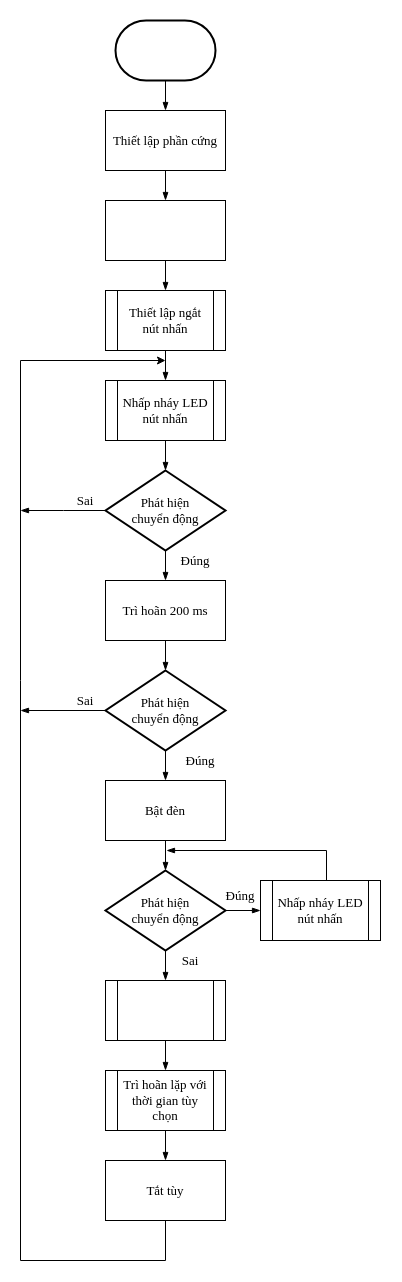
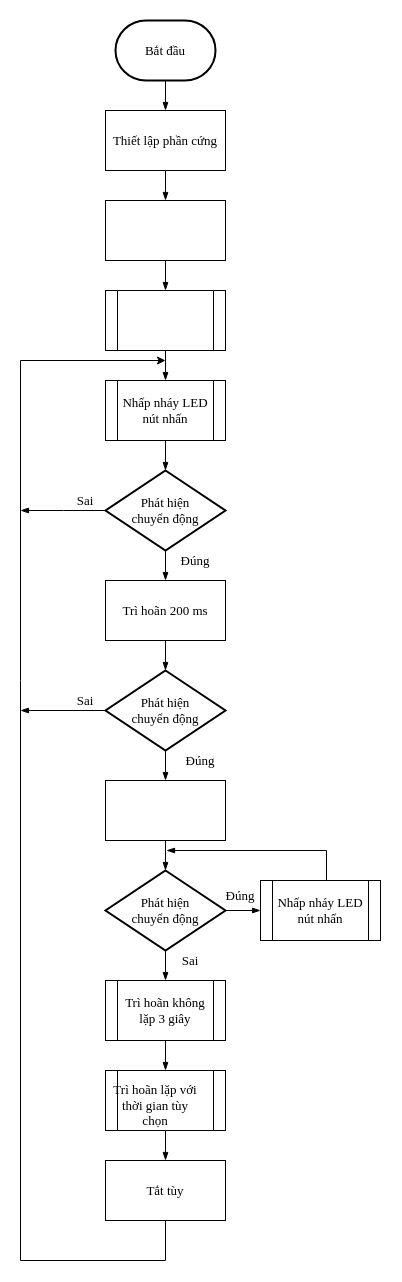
  <mxCell id="0" />
  <mxCell id="1" parent="0" />
  <mxCell id="2" style="edgeStyle=orthogonalEdgeStyle;rounded=0;orthogonalLoop=1;jettySize=auto;html=1;exitX=0.5;exitY=1;exitDx=0;exitDy=0;exitPerimeter=0;entryX=0.5;entryY=0;entryDx=0;entryDy=0;endArrow=blockThin;endFill=1;fontFamily=Times New Roman;fontSize=13;" parent="1" source="3" target="6" edge="1"><mxGeometry relative="1" as="geometry" /></mxCell>
  <mxCell id="3" value="" style="strokeWidth=2;html=1;shape=mxgraph.flowchart.terminator;whiteSpace=wrap;fontFamily=Times New Roman;fontSize=13;" parent="1" vertex="1"><mxGeometry x="115" width="100" height="60" as="geometry" y="20" /></mxCell>
+ <mxCell id="4" value="Bắt đầu" style="text;html=1;strokeColor=none;fillColor=none;align=center;verticalAlign=middle;whiteSpace=wrap;rounded=0;fontFamily=Times New Roman;fontSize=13;" parent="1" vertex="1"><mxGeometry x="130" y="30" width="70" height="40" as="geometry" /></mxCell>
  <mxCell id="5" style="edgeStyle=orthogonalEdgeStyle;rounded=0;orthogonalLoop=1;jettySize=auto;html=1;exitX=0.5;exitY=1;exitDx=0;exitDy=0;entryX=0.5;entryY=0;entryDx=0;entryDy=0;endArrow=blockThin;endFill=1;fontFamily=Times New Roman;fontSize=13;" parent="1" source="6" target="8" edge="1"><mxGeometry relative="1" as="geometry" /></mxCell>
  <mxCell id="6" value="" style="rounded=0;whiteSpace=wrap;html=1;fontFamily=Times New Roman;fontSize=13;" parent="1" vertex="1"><mxGeometry x="105" y="110" width="120" height="60" as="geometry" /></mxCell>
  <mxCell id="7" style="edgeStyle=orthogonalEdgeStyle;rounded=0;orthogonalLoop=1;jettySize=auto;html=1;exitX=0.5;exitY=1;exitDx=0;exitDy=0;entryX=0.5;entryY=0;entryDx=0;entryDy=0;endArrow=blockThin;endFill=1;fontFamily=Times New Roman;fontSize=13;" parent="1" source="8" target="11" edge="1"><mxGeometry relative="1" as="geometry" /></mxCell>
  <mxCell id="8" value="" style="rounded=0;whiteSpace=wrap;html=1;fontFamily=Times New Roman;fontSize=13;" parent="1" vertex="1"><mxGeometry x="105" y="200" width="120" height="60" as="geometry" /></mxCell>
  <mxCell id="9" value="Thiết lập phần cứng" style="text;html=1;strokeColor=none;fillColor=none;align=center;verticalAlign=middle;whiteSpace=wrap;rounded=0;fontFamily=Times New Roman;fontSize=13;" parent="1" vertex="1"><mxGeometry x="110" y="120" width="110" height="40" as="geometry" /></mxCell>
  <mxCell id="10" style="edgeStyle=orthogonalEdgeStyle;rounded=0;orthogonalLoop=1;jettySize=auto;html=1;exitX=0.5;exitY=1;exitDx=0;exitDy=0;entryX=0.5;entryY=0;entryDx=0;entryDy=0;endArrow=blockThin;endFill=1;fontFamily=Times New Roman;fontSize=13;" parent="1" source="11" target="14" edge="1"><mxGeometry relative="1" as="geometry" /></mxCell>
  <mxCell id="11" value="" style="shape=process;whiteSpace=wrap;html=1;backgroundOutline=1;fontFamily=Times New Roman;fontSize=13;" parent="1" vertex="1"><mxGeometry x="105" y="290" width="120" height="60" as="geometry" /></mxCell>
- <mxCell id="12" value="Thiết lập ngắt nút nhấn" style="text;html=1;strokeColor=none;fillColor=none;align=center;verticalAlign=middle;whiteSpace=wrap;rounded=0;fontFamily=Times New Roman;fontSize=13;" parent="1" vertex="1"><mxGeometry x="120" y="300" width="90" height="40" as="geometry" /></mxCell>
  <mxCell id="13" style="edgeStyle=orthogonalEdgeStyle;rounded=0;orthogonalLoop=1;jettySize=auto;html=1;exitX=0.5;exitY=1;exitDx=0;exitDy=0;entryX=0.5;entryY=0;entryDx=0;entryDy=0;entryPerimeter=0;endArrow=blockThin;endFill=1;fontFamily=Times New Roman;fontSize=13;" parent="1" source="14" target="18" edge="1"><mxGeometry relative="1" as="geometry" /></mxCell>
  <mxCell id="14" value="" style="shape=process;whiteSpace=wrap;html=1;backgroundOutline=1;fontFamily=Times New Roman;fontSize=13;" parent="1" vertex="1"><mxGeometry x="105" y="380" width="120" height="60" as="geometry" /></mxCell>
  <mxCell id="15" value="Nhấp nháy LED nút nhấn" style="text;html=1;strokeColor=none;fillColor=none;align=center;verticalAlign=middle;whiteSpace=wrap;rounded=0;fontFamily=Times New Roman;fontSize=13;" parent="1" vertex="1"><mxGeometry x="120" y="390" width="90" height="40" as="geometry" /></mxCell>
  <mxCell id="16" style="edgeStyle=orthogonalEdgeStyle;rounded=0;orthogonalLoop=1;jettySize=auto;html=1;exitX=0.5;exitY=1;exitDx=0;exitDy=0;exitPerimeter=0;entryX=0.5;entryY=0;entryDx=0;entryDy=0;endArrow=blockThin;endFill=1;fontFamily=Times New Roman;fontSize=13;" parent="1" source="18" target="21" edge="1"><mxGeometry relative="1" as="geometry" /></mxCell>
  <mxCell id="17" style="edgeStyle=orthogonalEdgeStyle;rounded=0;orthogonalLoop=1;jettySize=auto;html=1;exitX=0;exitY=0.5;exitDx=0;exitDy=0;exitPerimeter=0;endArrow=blockThin;endFill=1;fontFamily=Times New Roman;fontSize=13;" parent="1" source="18" edge="1"><mxGeometry relative="1" as="geometry"><mxPoint x="20" y="510" as="targetPoint" /></mxGeometry></mxCell>
  <mxCell id="18" value="" style="strokeWidth=2;html=1;shape=mxgraph.flowchart.decision;whiteSpace=wrap;fontFamily=Times New Roman;fontSize=13;" parent="1" vertex="1"><mxGeometry x="105" y="470" width="120" height="80" as="geometry" /></mxCell>
  <mxCell id="19" value="Phát hiện chuyển động" style="text;html=1;strokeColor=none;fillColor=none;align=center;verticalAlign=middle;whiteSpace=wrap;rounded=0;fontFamily=Times New Roman;fontSize=13;" parent="1" vertex="1"><mxGeometry x="125" y="495" width="80" height="30" as="geometry" /></mxCell>
  <mxCell id="20" style="edgeStyle=orthogonalEdgeStyle;rounded=0;orthogonalLoop=1;jettySize=auto;html=1;exitX=0.5;exitY=1;exitDx=0;exitDy=0;entryX=0.5;entryY=0;entryDx=0;entryDy=0;entryPerimeter=0;endArrow=blockThin;endFill=1;fontFamily=Times New Roman;fontSize=13;" parent="1" source="21" target="24" edge="1"><mxGeometry relative="1" as="geometry" /></mxCell>
  <mxCell id="21" value="" style="rounded=0;whiteSpace=wrap;html=1;fontFamily=Times New Roman;fontSize=13;" parent="1" vertex="1"><mxGeometry x="105" y="580" width="120" height="60" as="geometry" /></mxCell>
  <mxCell id="22" value="Trì hoãn 200 ms" style="text;html=1;strokeColor=none;fillColor=none;align=center;verticalAlign=middle;whiteSpace=wrap;rounded=0;fontFamily=Times New Roman;fontSize=13;" parent="1" vertex="1"><mxGeometry x="110" y="590" width="110" height="40" as="geometry" /></mxCell>
  <mxCell id="23" style="edgeStyle=orthogonalEdgeStyle;rounded=0;orthogonalLoop=1;jettySize=auto;html=1;exitX=0.5;exitY=1;exitDx=0;exitDy=0;exitPerimeter=0;entryX=0.5;entryY=0;entryDx=0;entryDy=0;endArrow=blockThin;endFill=1;fontFamily=Times New Roman;fontSize=13;" parent="1" source="24" target="27" edge="1"><mxGeometry relative="1" as="geometry" /></mxCell>
  <mxCell id="24" value="" style="strokeWidth=2;html=1;shape=mxgraph.flowchart.decision;whiteSpace=wrap;fontFamily=Times New Roman;fontSize=13;" parent="1" vertex="1"><mxGeometry x="105" y="670" width="120" height="80" as="geometry" /></mxCell>
  <mxCell id="25" value="Phát hiện chuyển động" style="text;html=1;strokeColor=none;fillColor=none;align=center;verticalAlign=middle;whiteSpace=wrap;rounded=0;fontFamily=Times New Roman;fontSize=13;" parent="1" vertex="1"><mxGeometry x="125" y="695" width="80" height="30" as="geometry" /></mxCell>
  <mxCell id="26" style="edgeStyle=orthogonalEdgeStyle;rounded=0;orthogonalLoop=1;jettySize=auto;html=1;exitX=0.5;exitY=1;exitDx=0;exitDy=0;entryX=0.5;entryY=0;entryDx=0;entryDy=0;entryPerimeter=0;endArrow=blockThin;endFill=1;fontFamily=Times New Roman;fontSize=13;" parent="1" source="27" target="31" edge="1"><mxGeometry relative="1" as="geometry" /></mxCell>
  <mxCell id="27" value="" style="rounded=0;whiteSpace=wrap;html=1;fontFamily=Times New Roman;fontSize=13;" parent="1" vertex="1"><mxGeometry x="105" y="780" width="120" height="60" as="geometry" /></mxCell>
- <mxCell id="28" value="Bật đèn" style="text;html=1;strokeColor=none;fillColor=none;align=center;verticalAlign=middle;whiteSpace=wrap;rounded=0;fontFamily=Times New Roman;fontSize=13;" parent="1" vertex="1"><mxGeometry x="110" y="790" width="110" height="40" as="geometry" /></mxCell>
  <mxCell id="29" style="edgeStyle=orthogonalEdgeStyle;rounded=0;orthogonalLoop=1;jettySize=auto;html=1;exitX=1;exitY=0.5;exitDx=0;exitDy=0;exitPerimeter=0;entryX=0;entryY=0.5;entryDx=0;entryDy=0;endArrow=blockThin;endFill=1;fontFamily=Times New Roman;fontSize=13;" parent="1" source="31" target="34" edge="1"><mxGeometry relative="1" as="geometry" /></mxCell>
  <mxCell id="30" style="edgeStyle=orthogonalEdgeStyle;rounded=0;orthogonalLoop=1;jettySize=auto;html=1;exitX=0.5;exitY=1;exitDx=0;exitDy=0;exitPerimeter=0;entryX=0.5;entryY=0;entryDx=0;entryDy=0;endArrow=blockThin;endFill=1;fontFamily=Times New Roman;fontSize=13;" parent="1" source="31" target="37" edge="1"><mxGeometry relative="1" as="geometry" /></mxCell>
  <mxCell id="31" value="" style="strokeWidth=2;html=1;shape=mxgraph.flowchart.decision;whiteSpace=wrap;fontFamily=Times New Roman;fontSize=13;" parent="1" vertex="1"><mxGeometry x="105" y="870" width="120" height="80" as="geometry" /></mxCell>
  <mxCell id="32" value="Phát hiện chuyển động" style="text;html=1;strokeColor=none;fillColor=none;align=center;verticalAlign=middle;whiteSpace=wrap;rounded=0;fontFamily=Times New Roman;fontSize=13;" parent="1" vertex="1"><mxGeometry x="125" y="895" width="80" height="30" as="geometry" /></mxCell>
  <mxCell id="33" style="edgeStyle=orthogonalEdgeStyle;rounded=0;orthogonalLoop=1;jettySize=auto;html=1;exitX=0.5;exitY=0;exitDx=0;exitDy=0;endArrow=blockThin;endFill=1;fontFamily=Times New Roman;fontSize=13;" parent="1" edge="1"><mxGeometry relative="1" as="geometry"><mxPoint x="166" y="850" as="targetPoint" /><mxPoint x="326" y="880" as="sourcePoint" /><Array as="points"><mxPoint x="326" y="850" /></Array></mxGeometry></mxCell>
  <mxCell id="34" value="" style="shape=process;whiteSpace=wrap;html=1;backgroundOutline=1;fontFamily=Times New Roman;fontSize=13;" parent="1" vertex="1"><mxGeometry x="260" y="880" width="120" height="60" as="geometry" /></mxCell>
  <mxCell id="35" value="Nhấp nháy LED nút nhấn" style="text;html=1;strokeColor=none;fillColor=none;align=center;verticalAlign=middle;whiteSpace=wrap;rounded=0;fontFamily=Times New Roman;fontSize=13;" parent="1" vertex="1"><mxGeometry x="275" y="890" width="90" height="40" as="geometry" /></mxCell>
  <mxCell id="36" style="edgeStyle=orthogonalEdgeStyle;rounded=0;orthogonalLoop=1;jettySize=auto;html=1;exitX=0.5;exitY=1;exitDx=0;exitDy=0;entryX=0.5;entryY=0;entryDx=0;entryDy=0;endArrow=blockThin;endFill=1;fontFamily=Times New Roman;fontSize=13;" parent="1" source="37" target="40" edge="1"><mxGeometry relative="1" as="geometry" /></mxCell>
  <mxCell id="37" value="" style="shape=process;whiteSpace=wrap;html=1;backgroundOutline=1;fontFamily=Times New Roman;fontSize=13;" parent="1" vertex="1"><mxGeometry x="105" y="980" width="120" height="60" as="geometry" /></mxCell>
+ <mxCell id="38" value="Trì hoãn không lặp 3 giây" style="text;html=1;strokeColor=none;fillColor=none;align=center;verticalAlign=middle;whiteSpace=wrap;rounded=0;fontFamily=Times New Roman;fontSize=13;" parent="1" vertex="1"><mxGeometry x="120" y="990" width="90" height="40" as="geometry" /></mxCell>
  <mxCell id="39" style="edgeStyle=orthogonalEdgeStyle;rounded=0;orthogonalLoop=1;jettySize=auto;html=1;exitX=0.5;exitY=1;exitDx=0;exitDy=0;entryX=0.5;entryY=0;entryDx=0;entryDy=0;endArrow=blockThin;endFill=1;fontFamily=Times New Roman;fontSize=13;" parent="1" source="40" target="42" edge="1"><mxGeometry relative="1" as="geometry" /></mxCell>
  <mxCell id="40" value="" style="shape=process;whiteSpace=wrap;html=1;backgroundOutline=1;fontFamily=Times New Roman;fontSize=13;" parent="1" vertex="1"><mxGeometry x="105" y="1070" width="120" height="60" as="geometry" /></mxCell>
- <mxCell id="41" value="Trì hoãn lặp với thời gian tùy chọn" style="text;html=1;strokeColor=none;fillColor=none;align=center;verticalAlign=middle;whiteSpace=wrap;rounded=0;fontFamily=Times New Roman;fontSize=13;" parent="1" vertex="1"><mxGeometry x="120" y="1080" width="90" height="40" as="geometry" /></mxCell>
+ <mxCell id="41" value="Trì hoãn lặp với thời gian tùy chọn" style="text;html=1;strokeColor=none;fillColor=none;align=center;verticalAlign=middle;whiteSpace=wrap;rounded=0;fontFamily=Times New Roman;fontSize=13;" parent="1" vertex="1"><mxGeometry x="110" y="1085" width="90" height="40" as="geometry" /></mxCell>
  <mxCell id="42" value="" style="rounded=0;whiteSpace=wrap;html=1;fontFamily=Times New Roman;fontSize=13;" parent="1" vertex="1"><mxGeometry x="105" y="1160" width="120" height="60" as="geometry" /></mxCell>
  <mxCell id="43" value="Tắt tùy" style="text;html=1;strokeColor=none;fillColor=none;align=center;verticalAlign=middle;whiteSpace=wrap;rounded=0;fontFamily=Times New Roman;fontSize=13;" parent="1" vertex="1"><mxGeometry x="110" y="1170" width="110" height="40" as="geometry" /></mxCell>
  <mxCell id="44" value="" style="endArrow=classic;html=1;rounded=0;strokeColor=none;fontFamily=Times New Roman;fontSize=13;" parent="1" edge="1"><mxGeometry width="50" height="50" relative="1" as="geometry"><mxPoint x="30" y="440" as="sourcePoint" /><mxPoint x="80" y="390" as="targetPoint" /><Array as="points"><mxPoint x="30" y="360" /></Array></mxGeometry></mxCell>
  <mxCell id="45" value="" style="endArrow=classic;html=1;exitX=0.5;exitY=1;exitDx=0;exitDy=0;rounded=0;strokeColor=#000000;fontFamily=Times New Roman;fontSize=13;" parent="1" source="42" edge="1"><mxGeometry width="50" height="50" relative="1" as="geometry"><mxPoint x="10" y="1250" as="sourcePoint" /><mxPoint x="165" y="360" as="targetPoint" /><Array as="points"><mxPoint x="165" y="1260" /><mxPoint x="20" y="1260" /><mxPoint x="20" y="680" /><mxPoint x="20" y="360" /></Array></mxGeometry></mxCell>
  <mxCell id="46" value="Đúng" style="text;html=1;strokeColor=none;fillColor=none;align=center;verticalAlign=middle;whiteSpace=wrap;rounded=0;fontFamily=Times New Roman;fontSize=13;" parent="1" vertex="1"><mxGeometry x="220" y="885" width="40" height="20" as="geometry" /></mxCell>
  <mxCell id="47" value="Sai" style="text;html=1;strokeColor=none;fillColor=none;align=center;verticalAlign=middle;whiteSpace=wrap;rounded=0;fontFamily=Times New Roman;fontSize=13;" parent="1" vertex="1"><mxGeometry x="170" y="950" width="40" height="20" as="geometry" /></mxCell>
  <mxCell id="48" value="Sai" style="text;html=1;strokeColor=none;fillColor=none;align=center;verticalAlign=middle;whiteSpace=wrap;rounded=0;fontFamily=Times New Roman;fontSize=13;" parent="1" vertex="1"><mxGeometry x="65" y="490" width="40" height="20" as="geometry" /></mxCell>
  <mxCell id="49" value="Đúng" style="text;html=1;strokeColor=none;fillColor=none;align=center;verticalAlign=middle;whiteSpace=wrap;rounded=0;fontFamily=Times New Roman;fontSize=13;" parent="1" vertex="1"><mxGeometry x="175" y="550" width="40" height="20" as="geometry" /></mxCell>
  <mxCell id="50" value="Đúng" style="text;html=1;strokeColor=none;fillColor=none;align=center;verticalAlign=middle;whiteSpace=wrap;rounded=0;fontFamily=Times New Roman;fontSize=13;" parent="1" vertex="1"><mxGeometry x="180" y="750" width="40" height="20" as="geometry" /></mxCell>
  <mxCell id="51" style="edgeStyle=orthogonalEdgeStyle;rounded=0;orthogonalLoop=1;jettySize=auto;html=1;exitX=0;exitY=0.5;exitDx=0;exitDy=0;exitPerimeter=0;endArrow=blockThin;endFill=1;fontFamily=Times New Roman;fontSize=13;" parent="1" edge="1"><mxGeometry relative="1" as="geometry"><mxPoint x="20" y="710" as="targetPoint" /><mxPoint x="105" y="710" as="sourcePoint" /></mxGeometry></mxCell>
  <mxCell id="52" value="Sai" style="text;html=1;strokeColor=none;fillColor=none;align=center;verticalAlign=middle;whiteSpace=wrap;rounded=0;fontFamily=Times New Roman;fontSize=13;" parent="1" vertex="1"><mxGeometry x="65" y="690" width="40" height="20" as="geometry" /></mxCell>
